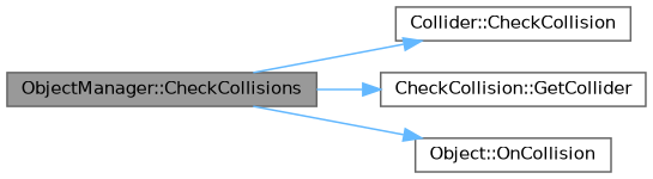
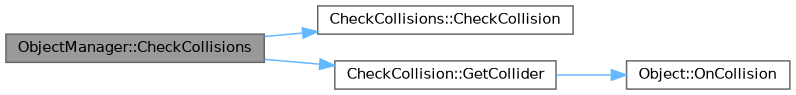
  digraph {
    rankdir=LR
    node [color=grey40 fillcolor=white fontname=Helvetica fontsize=10 shape=box style=filled]
    edge [color=steelblue1 fontname=Helvetica fontsize=10 labelfontname=Helvetica labelfontsize=10 style=solid]
    n1 [color=gray40 fillcolor=grey60 fontcolor=black height=0.2 label="ObjectManager::CheckCollisions" width=0.4]
-   n2 [height=0.2 label="Collider::CheckCollision" width=0.4]
+   n2 [height=0.2 label="CheckCollisions::CheckCollision" width=0.4]
    n3 [height=0.2 label="CheckCollision::GetCollider" width=0.4]
    n4 [height=0.2 label="Object::OnCollision" width=0.4]
    n1 -> n2
    n1 -> n3
-   n1 -> n4
+   n3 -> n4
  }
